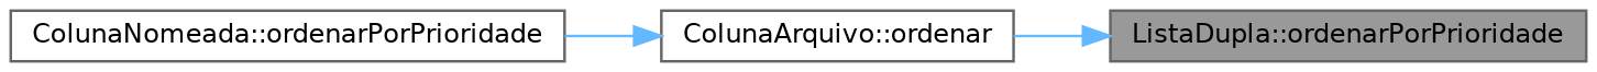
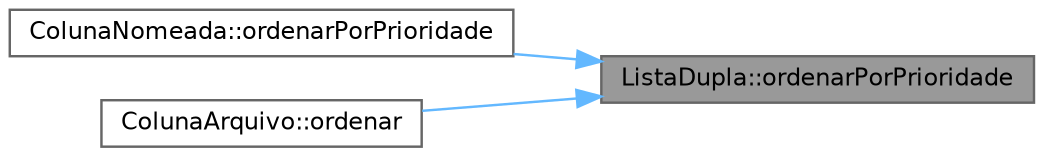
  digraph {
    fontname="DejaVu Sans"
    rankdir=RL
    node [color=grey40 fillcolor=white fontname="DejaVu Sans" fontsize=10 shape=box style=filled]
    edge [color=steelblue1 dir=back fontname="DejaVu Sans" fontsize=10 labelfontname=Helvetica labelfontsize=10 style=solid]
    n1 [color=gray40 fillcolor=grey60 fontcolor=black height=0.2 label="ListaDupla::ordenarPorPrioridade" width=0.4]
    n2 [height=0.2 label="ColunaNomeada::ordenarPorPrioridade" width=0.4]
    n3 [height=0.2 label="ColunaArquivo::ordenar" width=0.4]
-   n3 -> n2
+   n1 -> n2
    n1 -> n3
  }
